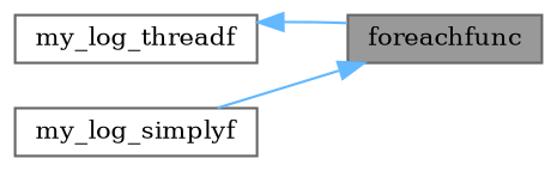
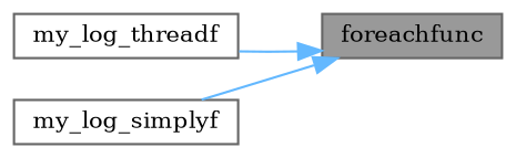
  digraph {
    fontname="DejaVu Serif"
    rankdir=RL
    node [color=grey40 fillcolor=white fontname="DejaVu Serif" fontsize=10 shape=box style=filled]
    edge [color=steelblue1 dir=back fontname="DejaVu Serif" fontsize=10 labelfontname=Helvetica labelfontsize=10 style=solid]
    n1 [color=gray40 fillcolor=grey60 fontcolor=black height=0.2 label=foreachfunc width=0.4]
    n2 [height=0.2 label=my_log_threadf width=0.4]
    n3 [height=0.2 label=my_log_simplyf width=0.4]
-   n2 -> n1
+   n1 -> n2
    n1 -> n3
  }
